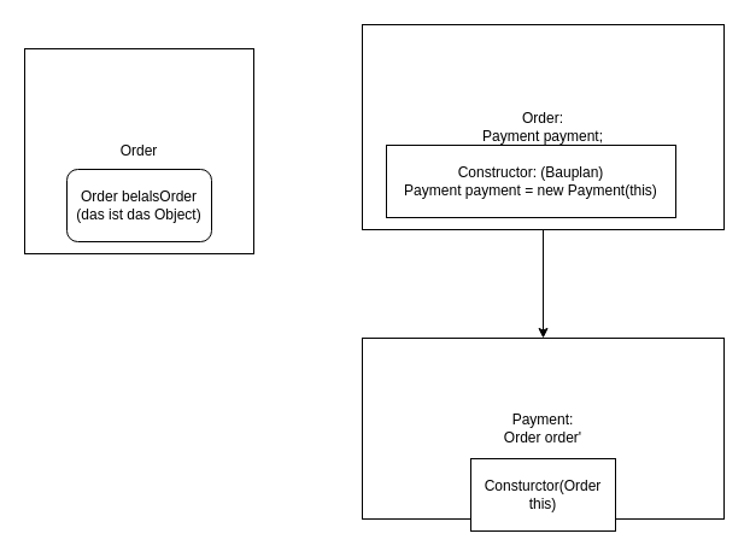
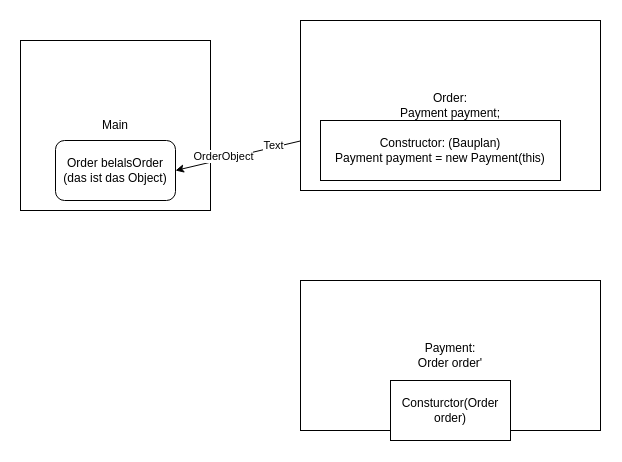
  <mxCell id="0" />
  <mxCell id="1" parent="0" />
- <mxCell id="2" style="edgeStyle=none;html=1;" edge="1" parent="1" source="3" target="10"><mxGeometry relative="1" as="geometry" /></mxCell>
  <mxCell id="3" value="Order:&lt;br&gt;Payment payment;" style="rounded=0;whiteSpace=wrap;html=1;" vertex="1" parent="1"><mxGeometry x="300" y="20" width="300" height="170" as="geometry" /></mxCell>
- <mxCell id="4" value="Order" style="rounded=0;whiteSpace=wrap;html=1;" vertex="1" parent="1"><mxGeometry x="20" y="40" width="190" height="170" as="geometry" /></mxCell>
+ <mxCell id="4" value="Main" style="rounded=0;whiteSpace=wrap;html=1;" vertex="1" parent="1"><mxGeometry x="20" y="40" width="190" height="170" as="geometry" /></mxCell>
  <mxCell id="5" value="Constructor: (Bauplan)&lt;br&gt;Payment payment = new Payment(this)" style="rounded=0;whiteSpace=wrap;html=1;" vertex="1" parent="1"><mxGeometry x="320" y="120" width="240" height="60" as="geometry" /></mxCell>
  <mxCell id="6" value="Order belalsOrder (das ist das Object)" style="whiteSpace=wrap;html=1;rounded=1;" vertex="1" parent="1"><mxGeometry x="55" y="140" width="120" height="60" as="geometry" /></mxCell>
+ <mxCell id="7" style="edgeStyle=none;html=1;entryX=1;entryY=0.5;entryDx=0;entryDy=0;" edge="1" parent="1" source="3" target="6"><mxGeometry relative="1" as="geometry" /></mxCell>
+ <mxCell id="8" value="OrderObject" style="edgeLabel;html=1;align=center;verticalAlign=middle;resizable=0;points=[];" vertex="1" connectable="0" parent="7"><mxGeometry x="0.223" y="-3" relative="1" as="geometry"><mxPoint as="offset" /></mxGeometry></mxCell>
+ <mxCell id="9" value="Text" style="edgeLabel;html=1;align=center;verticalAlign=middle;resizable=0;points=[];" vertex="1" connectable="0" parent="7"><mxGeometry x="-0.564" y="-2" relative="1" as="geometry"><mxPoint as="offset" /></mxGeometry></mxCell>
  <mxCell id="10" value="Payment:&lt;br&gt;Order order'" style="rounded=0;whiteSpace=wrap;html=1;" vertex="1" parent="1"><mxGeometry x="300" y="280" width="300" height="150" as="geometry" /></mxCell>
- <mxCell id="11" value="Consturctor(Order this)" style="rounded=0;whiteSpace=wrap;html=1;" vertex="1" parent="1"><mxGeometry x="390" y="380" width="120" height="60" as="geometry" /></mxCell>
+ <mxCell id="11" value="Consturctor(Order order)" style="rounded=0;whiteSpace=wrap;html=1;" vertex="1" parent="1"><mxGeometry x="390" y="380" width="120" height="60" as="geometry" /></mxCell>
